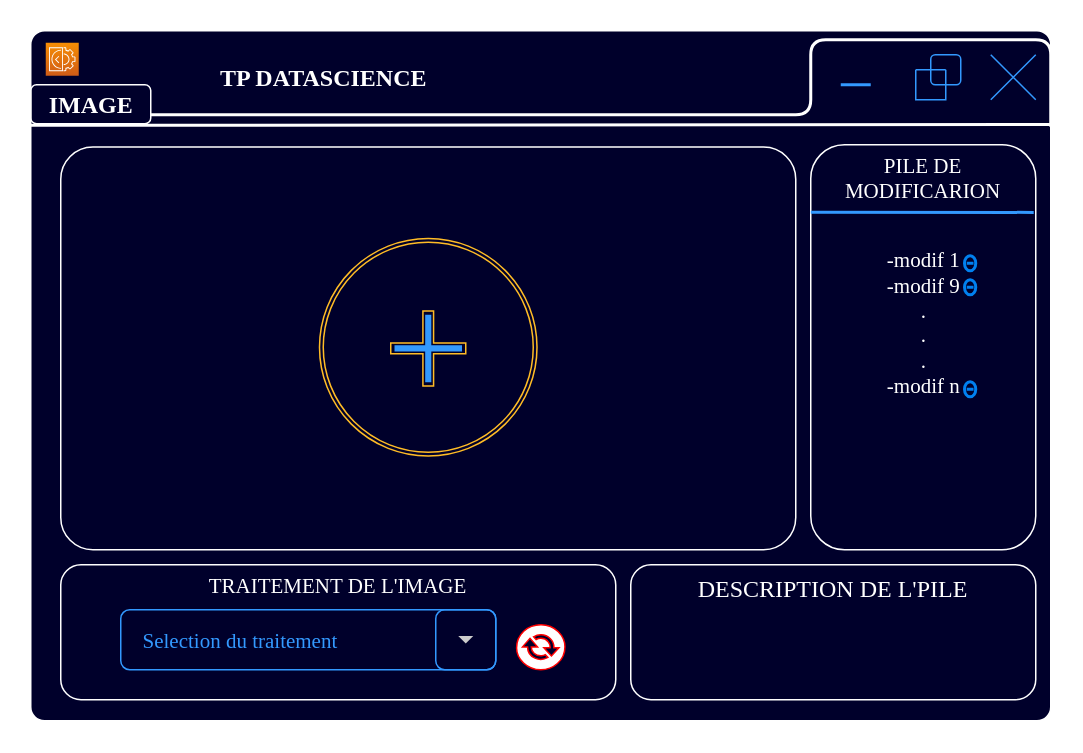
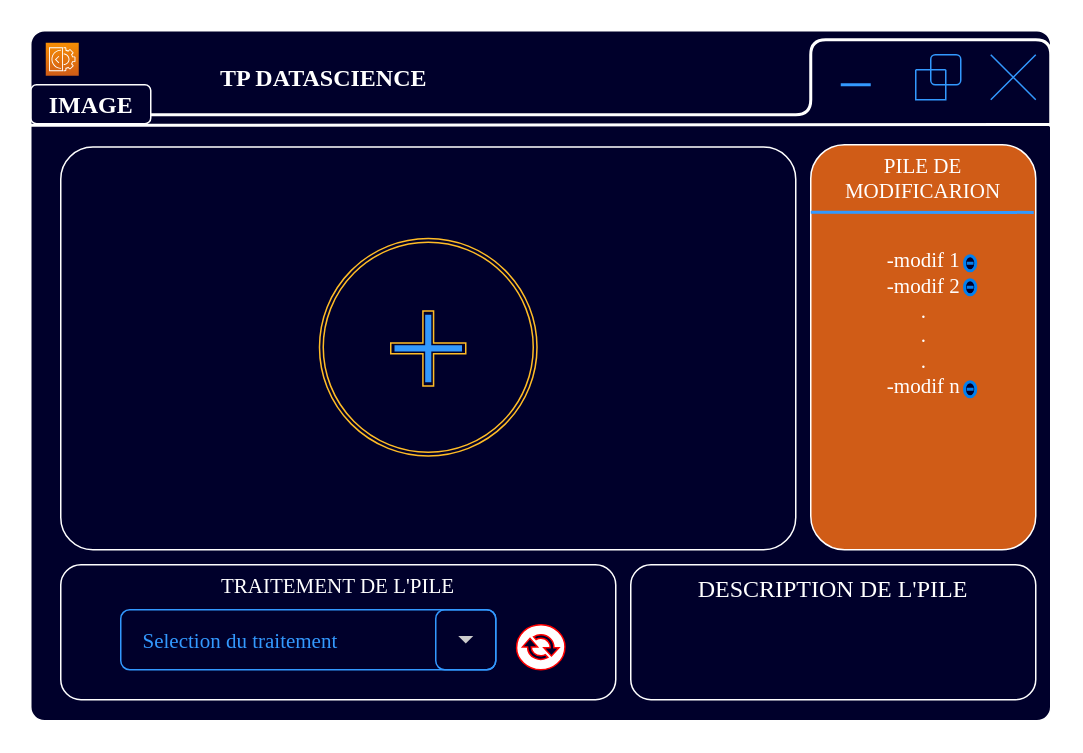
  <mxCell id="0" />
  <mxCell id="1" parent="0" />
  <mxCell id="2" value="" style="rounded=1;whiteSpace=wrap;html=1;arcSize=2;fillColor=#00002B;strokeColor=#FFFFFF;fontColor=#FFFFFF;" parent="1" vertex="1"><mxGeometry x="20" y="20" width="680" height="460" as="geometry" /></mxCell>
  <mxCell id="3" value="" style="rounded=1;whiteSpace=wrap;html=1;fillColor=none;strokeColor=#FFFFFF;fontColor=#FFFFFF;arcSize=8;" parent="1" vertex="1"><mxGeometry x="40" y="97.57" width="490" height="268.43" as="geometry" /></mxCell>
  <mxCell id="4" value="" style="endArrow=none;html=1;entryX=1.003;entryY=0.136;entryDx=0;entryDy=0;entryPerimeter=0;exitX=0;exitY=0.137;exitDx=0;exitDy=0;exitPerimeter=0;strokeWidth=2;strokeColor=#FFFFFF;" parent="1" source="2" target="2" edge="1"><mxGeometry width="50" height="50" relative="1" as="geometry"><mxPoint x="20" y="86" as="sourcePoint" /><mxPoint x="710" y="86" as="targetPoint" /></mxGeometry></mxCell>
  <mxCell id="5" value="" style="endArrow=none;html=1;strokeWidth=2;strokeColor=#FFFFFF;" parent="1" edge="1"><mxGeometry width="50" height="50" relative="1" as="geometry"><mxPoint x="100" y="76" as="sourcePoint" /><mxPoint x="700" y="84" as="targetPoint" /><Array as="points"><mxPoint x="540" y="76" /><mxPoint x="540" y="26" /><mxPoint x="620" y="26" /><mxPoint x="700" y="26" /></Array></mxGeometry></mxCell>
  <mxCell id="6" value="" style="swimlane;startSize=0;rounded=1;strokeColor=#3399FF;strokeWidth=1;fontFamily=Times New Roman;fontSize=14;fontColor=#FF0080;fillColor=none;gradientColor=#000000;movable=1;resizable=1;rotatable=1;deletable=1;editable=1;connectable=1;arcSize=12;swimlaneBody=1;horizontal=1;swimlaneHead=1;" parent="1" vertex="1"><mxGeometry x="610" y="46" width="20" height="20" as="geometry" /></mxCell>
  <mxCell id="7" value="" style="whiteSpace=wrap;html=1;aspect=fixed;rounded=1;strokeColor=#3399FF;strokeWidth=1;fontFamily=Times New Roman;fontSize=14;fontColor=#FF0080;fillColor=none;gradientColor=#000000;movable=1;resizable=1;rotatable=1;deletable=1;editable=1;connectable=1;" parent="1" vertex="1"><mxGeometry x="620" y="36" width="20" height="20" as="geometry" /></mxCell>
  <mxCell id="8" value="" style="shape=umlDestroy;rounded=1;strokeColor=#3399FF;fontFamily=Times New Roman;fontSize=14;fontColor=#FFFFFF;fillColor=none;gradientColor=#000000;" parent="1" vertex="1"><mxGeometry x="660" y="36" width="30" height="30" as="geometry" /></mxCell>
  <mxCell id="9" value="" style="endArrow=none;html=1;endSize=12;startArrow=none;startSize=14;startFill=0;edgeStyle=orthogonalEdgeStyle;align=center;verticalAlign=bottom;endFill=0;strokeWidth=2;fontFamily=Times New Roman;fontSize=14;fontColor=#FF0080;strokeColor=#3399FF;editable=1;movable=1;resizable=1;rotatable=1;deletable=1;connectable=1;" parent="1" edge="1"><mxGeometry y="3" relative="1" as="geometry"><mxPoint x="560" y="56" as="sourcePoint" /><mxPoint x="580" y="56" as="targetPoint" /><Array as="points"><mxPoint x="560" y="56" /><mxPoint x="560" y="56" /></Array></mxGeometry></mxCell>
  <mxCell id="10" value="&lt;b style=&quot;font-size: 16px;&quot;&gt;&lt;font face=&quot;Times New Roman&quot; style=&quot;font-size: 16px;&quot;&gt;IMAGE&lt;/font&gt;&lt;/b&gt;" style="text;html=1;align=center;verticalAlign=middle;resizable=1;points=[];autosize=1;strokeColor=#FFFFFF;fillColor=none;rounded=1;fontSize=16;fontColor=#FFFFFF;" parent="1" vertex="1"><mxGeometry x="20" y="56" width="80" height="26" as="geometry" /></mxCell>
  <mxCell id="11" value="&lt;font&gt;DESCRIPTION DE L'PILE&lt;/font&gt;" style="rounded=1;whiteSpace=wrap;html=1;strokeColor=#FFFFFF;fontFamily=Times New Roman;fontSize=16;verticalAlign=top;fillColor=none;fontColor=#FFFFFF;" parent="1" vertex="1"><mxGeometry x="420" y="376" width="270" height="90" as="geometry" /></mxCell>
  <mxCell id="12" value="&lt;font style=&quot;font-size: 16px;&quot; face=&quot;Times New Roman&quot;&gt;&lt;b&gt;TP DATASCIENCE&lt;/b&gt;&lt;/font&gt;" style="text;html=1;align=center;verticalAlign=middle;resizable=0;points=[];autosize=1;strokeColor=none;fillColor=none;fontColor=#FFFFFF;" parent="1" vertex="1"><mxGeometry x="135" y="36" width="160" height="30" as="geometry" /></mxCell>
  <mxCell id="13" value="" style="ellipse;whiteSpace=wrap;html=1;aspect=fixed;container=1;strokeColor=#FFBC26;fillColor=none;editable=0;" parent="1" vertex="1"><mxGeometry x="212.5" y="158.5" width="145" height="145" as="geometry" /></mxCell>
  <mxCell id="14" value="" style="ellipse;whiteSpace=wrap;html=1;aspect=fixed;container=1;strokeColor=#FFBC26;strokeWidth=1;fillColor=none;movable=1;resizable=1;rotatable=1;deletable=1;editable=0;connectable=1;" parent="13" vertex="1"><mxGeometry x="2.5" y="2.5" width="140" height="140" as="geometry" /></mxCell>
  <mxCell id="15" value="" style="shape=cross;whiteSpace=wrap;html=1;size=0.142;container=1;strokeColor=#FFBC26;strokeWidth=1;fillColor=none;" parent="14" vertex="1"><mxGeometry x="45" y="45.78" width="50" height="50" as="geometry" /></mxCell>
  <mxCell id="16" value="" style="shape=cross;whiteSpace=wrap;html=1;size=0.07;container=1;strokeWidth=1;strokeColor=#3399FF;fillColor=#3399FF;" parent="15" vertex="1"><mxGeometry x="3" y="3" width="44" height="44" as="geometry" /></mxCell>
- <mxCell id="17" value="&lt;font style=&quot;font-size: 14px;&quot;&gt;TRAITEMENT DE L'IMAGE&lt;/font&gt;" style="rounded=1;whiteSpace=wrap;html=1;strokeColor=#FFFFFF;fontFamily=Times New Roman;fontSize=14;verticalAlign=top;fillColor=none;fontColor=#FFFFFF;" parent="1" vertex="1"><mxGeometry x="40" y="376" width="370" height="90" as="geometry" /></mxCell>
- <mxCell id="18" value="PILE DE MODIFICARION" style="rounded=1;whiteSpace=wrap;html=1;fillColor=#00002B;verticalAlign=top;fontSize=14;fontFamily=Times New Roman;fontColor=#FFFFFF;strokeColor=#FFFFFF;" parent="1" vertex="1"><mxGeometry x="540" y="96" width="150" height="270" as="geometry" /></mxCell>
+ <mxCell id="17" value="&lt;font style=&quot;font-size: 14px;&quot;&gt;TRAITEMENT DE L'PILE&lt;/font&gt;" style="rounded=1;whiteSpace=wrap;html=1;strokeColor=#FFFFFF;fontFamily=Times New Roman;fontSize=14;verticalAlign=top;fillColor=none;fontColor=#FFFFFF;" parent="1" vertex="1"><mxGeometry x="40" y="376" width="370" height="90" as="geometry" /></mxCell>
+ <mxCell id="18" value="PILE DE MODIFICARION" style="rounded=1;whiteSpace=wrap;html=1;fillColor=#d05c17;verticalAlign=top;fontSize=14;fontFamily=Times New Roman;fontColor=#FFFFFF;strokeColor=#FFFFFF;" parent="1" vertex="1"><mxGeometry x="540" y="96" width="150" height="270" as="geometry" /></mxCell>
  <mxCell id="19" value="" style="html=1;verticalLabelPosition=bottom;align=center;labelBackgroundColor=#ffffff;verticalAlign=top;strokeWidth=2;strokeColor=#0080F0;shadow=0;dashed=0;shape=mxgraph.ios7.icons.delete;fillColor=#00002B;" parent="1" vertex="1"><mxGeometry x="642.5" y="170" width="7.5" height="10" as="geometry" /></mxCell>
- <mxCell id="20" value="-modif 1&lt;br&gt;-modif 9&lt;br&gt;.&lt;br&gt;.&lt;br&gt;.&lt;br&gt;-modif n" style="text;html=1;align=center;verticalAlign=top;resizable=1;points=[];autosize=1;strokeColor=none;fillColor=none;fontSize=14;fontFamily=Times New Roman;fontColor=#FFFFFF;" parent="1" vertex="1"><mxGeometry x="580" y="158.5" width="70" height="110" as="geometry" /></mxCell>
+ <mxCell id="20" value="-modif 1&lt;br&gt;-modif 2&lt;br&gt;.&lt;br&gt;.&lt;br&gt;.&lt;br&gt;-modif n" style="text;html=1;align=center;verticalAlign=top;resizable=1;points=[];autosize=1;strokeColor=none;fillColor=none;fontSize=14;fontFamily=Times New Roman;fontColor=#FFFFFF;" parent="1" vertex="1"><mxGeometry x="580" y="158.5" width="70" height="110" as="geometry" /></mxCell>
  <mxCell id="21" value="" style="sketch=0;points=[[0,0,0],[0.25,0,0],[0.5,0,0],[0.75,0,0],[1,0,0],[0,1,0],[0.25,1,0],[0.5,1,0],[0.75,1,0],[1,1,0],[0,0.25,0],[0,0.5,0],[0,0.75,0],[1,0.25,0],[1,0.5,0],[1,0.75,0]];outlineConnect=0;fontColor=#232F3E;gradientColor=#F78E04;gradientDirection=north;fillColor=#D05C17;strokeColor=#ffffff;dashed=0;verticalLabelPosition=bottom;verticalAlign=top;align=center;html=1;fontSize=12;fontStyle=0;aspect=fixed;shape=mxgraph.aws4.resourceIcon;resIcon=mxgraph.aws4.ec2_image_builder;fontFamily=Times New Roman;" parent="1" vertex="1"><mxGeometry x="30" y="28" width="22" height="22" as="geometry" /></mxCell>
  <mxCell id="22" value="Selection du traitement" style="shape=rect;fontColor=#3399FF;verticalAlign=middle;spacingLeft=13;fontSize=14;strokeColor=#3399FF;align=left;resizeWidth=1;rounded=1;fillColor=none;fontFamily=Times New Roman;" parent="1" vertex="1"><mxGeometry x="80" y="406" width="250" height="40" as="geometry" /></mxCell>
  <mxCell id="23" value="" style="shape=rect;fillColor=none;strokeColor=#3399FF;resizeHeight=1;rounded=1;fontColor=#FFBC26;" parent="22" vertex="1"><mxGeometry x="1" width="40" height="40" relative="1" as="geometry"><mxPoint x="-40" as="offset" /></mxGeometry></mxCell>
  <mxCell id="24" value="" style="dashed=0;html=1;shape=mxgraph.gmdl.triangle;fillColor=#cccccc;strokeColor=none;" parent="23" vertex="1"><mxGeometry x="0.5" y="0.5" width="10" height="5" relative="1" as="geometry"><mxPoint x="-5" y="-2.5" as="offset" /></mxGeometry></mxCell>
  <mxCell id="25" value="" style="sketch=0;pointerEvents=1;shadow=0;dashed=0;html=1;strokeColor=#FF0000;fillColor=#FFFFFF;labelPosition=center;verticalLabelPosition=bottom;verticalAlign=top;outlineConnect=0;align=center;shape=mxgraph.office.communications.exchange_active_sync;fontFamily=Times New Roman;fontSize=13;" parent="1" vertex="1"><mxGeometry x="343.88" y="416" width="32.25" height="30" as="geometry" /></mxCell>
  <mxCell id="26" value="" style="endArrow=none;html=1;strokeColor=#3399FF;fontFamily=Times New Roman;fontSize=13;fontColor=#3399FF;entryX=0.991;entryY=0.167;entryDx=0;entryDy=0;entryPerimeter=0;strokeWidth=2;" parent="1" target="18" edge="1"><mxGeometry width="50" height="50" relative="1" as="geometry"><mxPoint x="540" y="141" as="sourcePoint" /><mxPoint x="420" y="206" as="targetPoint" /></mxGeometry></mxCell>
  <mxCell id="27" value="" style="html=1;verticalLabelPosition=bottom;align=center;labelBackgroundColor=#ffffff;verticalAlign=top;strokeWidth=2;strokeColor=#0080F0;shadow=0;dashed=0;shape=mxgraph.ios7.icons.delete;fillColor=#00002B;" vertex="1" parent="1"><mxGeometry x="642.5" y="186" width="7.5" height="10" as="geometry" /></mxCell>
  <mxCell id="28" value="" style="html=1;verticalLabelPosition=bottom;align=center;labelBackgroundColor=#ffffff;verticalAlign=top;strokeWidth=2;strokeColor=#0080F0;shadow=0;dashed=0;shape=mxgraph.ios7.icons.delete;fillColor=#00002B;" vertex="1" parent="1"><mxGeometry x="642.5" y="254" width="7.5" height="10" as="geometry" /></mxCell>
